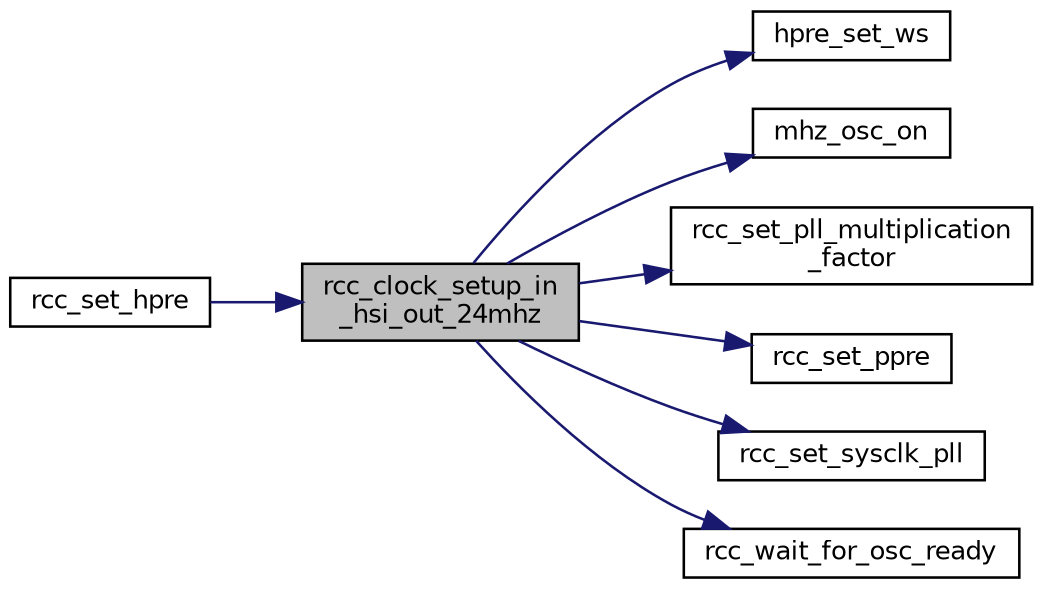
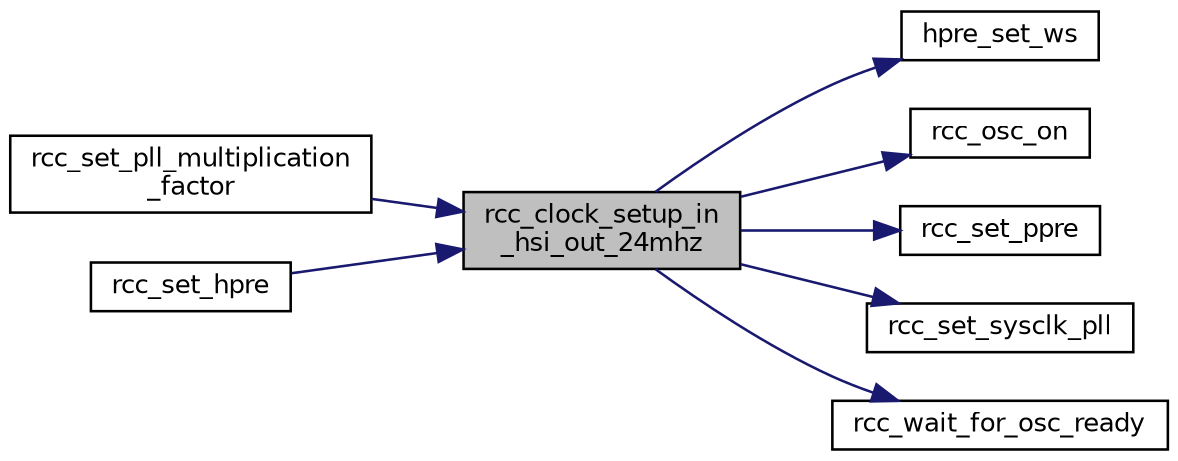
  digraph {
    rankdir=LR
    node [color=black fillcolor=white fontname=Helvetica fontsize=10 shape=record style=filled]
    edge [color=midnightblue fontname=Helvetica fontsize=10 labelfontname=Helvetica labelfontsize=10 style=solid]
    n1 [fillcolor=grey75 fontcolor=black height=0.2 label="rcc_clock_setup_in\l_hsi_out_24mhz" width=0.4]
    n2 [height=0.2 label=hpre_set_ws width=0.4]
-   n3 [height=0.2 label=mhz_osc_on width=0.4]
+   n3 [height=0.2 label=rcc_osc_on width=0.4]
    n4 [height=0.2 label="rcc_set_pll_multiplication\l_factor" width=0.4]
    n5 [height=0.2 label=rcc_set_ppre width=0.4]
    n6 [height=0.2 label=rcc_set_sysclk_pll width=0.4]
    n7 [height=0.2 label=rcc_wait_for_osc_ready width=0.4]
    n8 [height=0.2 label=rcc_set_hpre width=0.4]
    n1 -> n2
    n1 -> n3
-   n1 -> n4
+   n4 -> n1
    n1 -> n5
    n1 -> n6
    n1 -> n7
    n8 -> n1
  }
